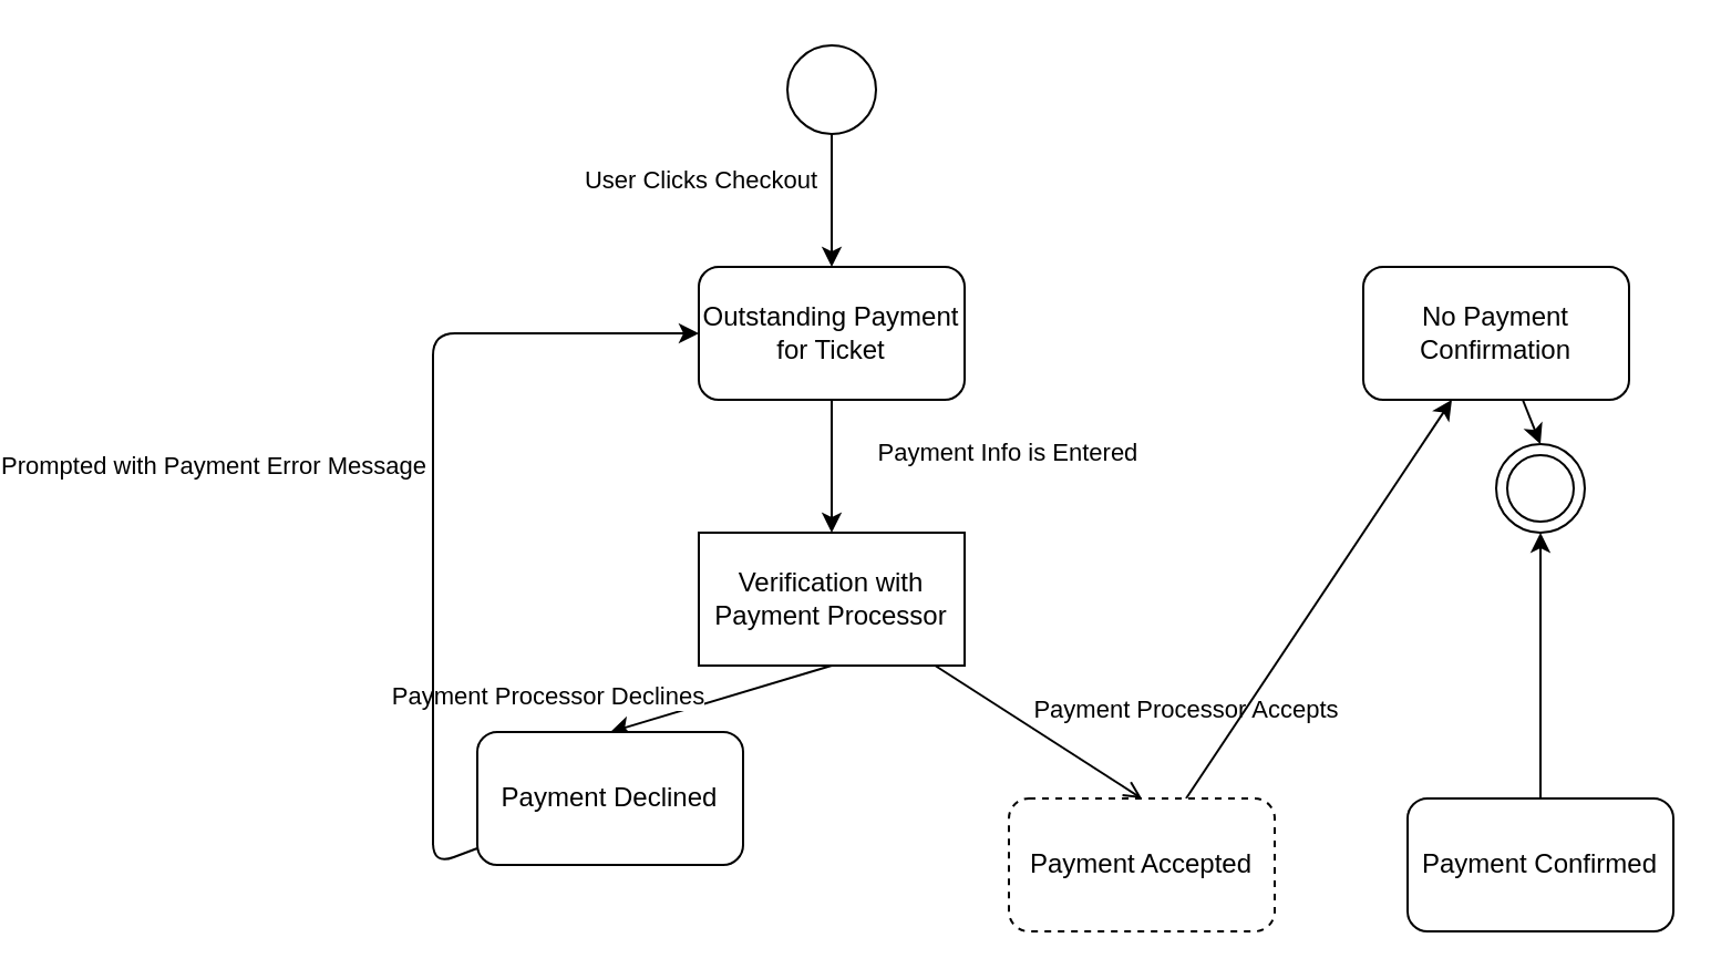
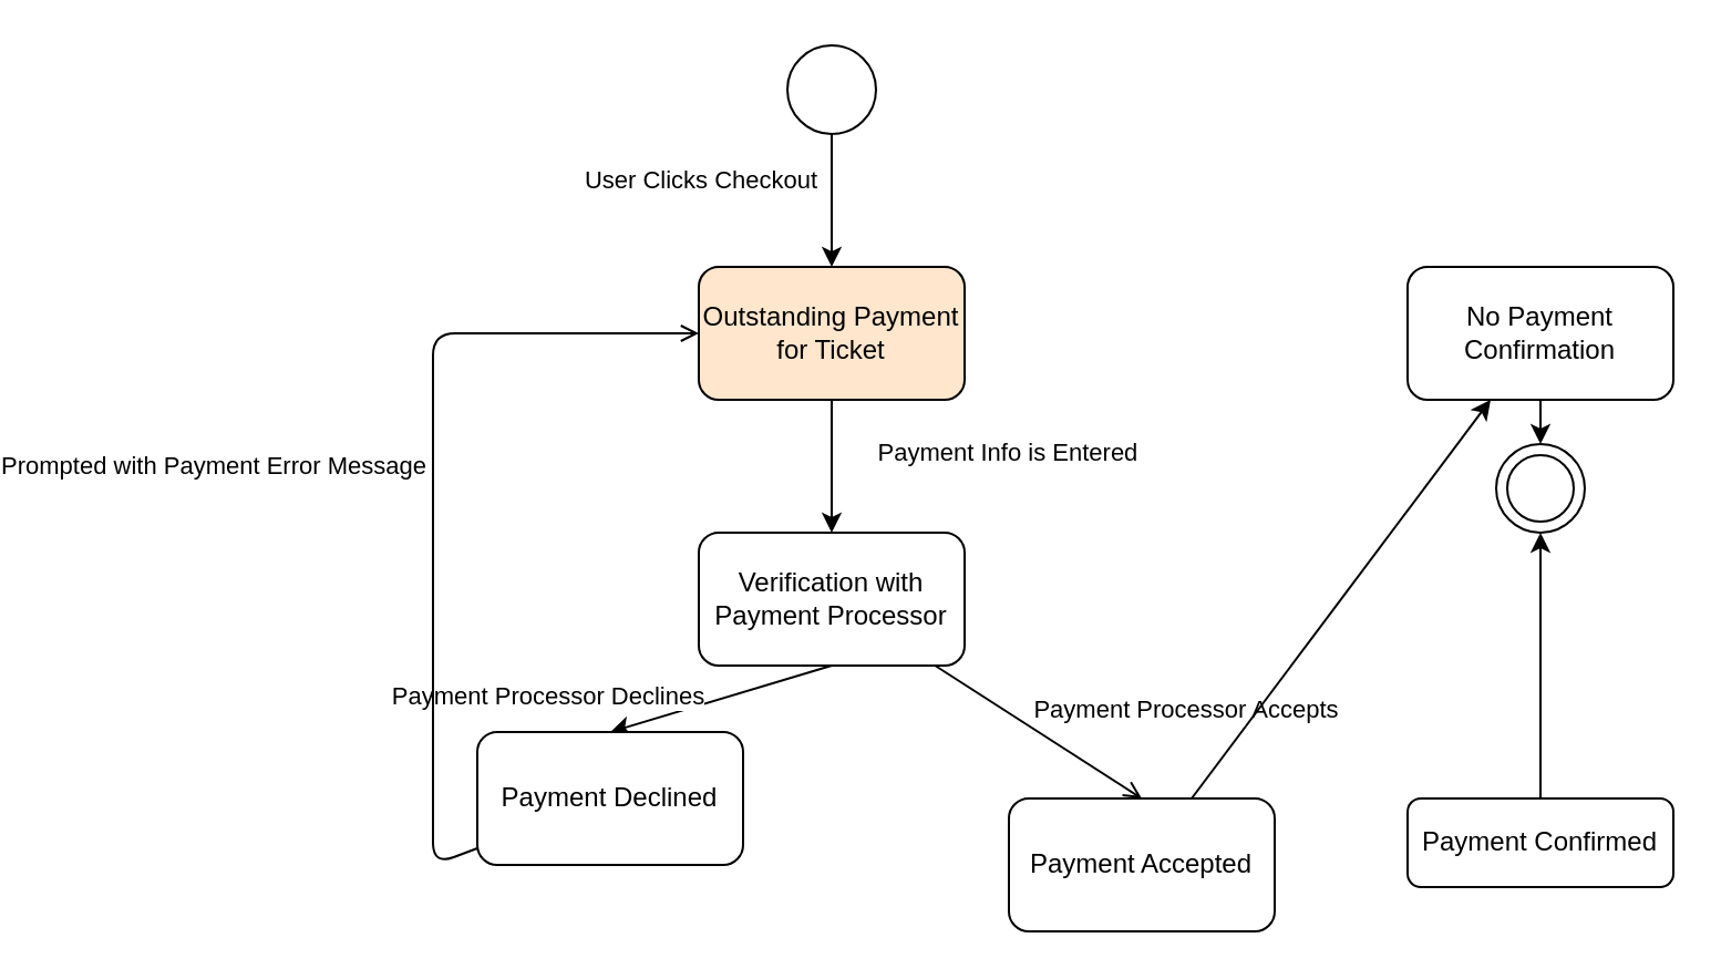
  <mxCell id="0" />
  <mxCell id="1" parent="0" />
  <mxCell id="2" style="edgeStyle=none;html=1;strokeColor=#000000;" edge="1" parent="1" source="4"><mxGeometry relative="1" as="geometry"><mxPoint x="200" y="120" as="targetPoint" /></mxGeometry></mxCell>
  <mxCell id="3" value="User Clicks Checkout" style="edgeLabel;html=1;align=center;verticalAlign=middle;resizable=0;points=[];fontColor=#000000;labelBackgroundColor=#FFFFFF;" vertex="1" connectable="0" parent="2"><mxGeometry x="-0.425" y="1" relative="1" as="geometry"><mxPoint x="-61" y="3" as="offset" /></mxGeometry></mxCell>
  <mxCell id="4" value="" style="ellipse;whiteSpace=wrap;html=1;aspect=fixed;" vertex="1" parent="1"><mxGeometry x="180" y="20" width="40" height="40" as="geometry" /></mxCell>
  <mxCell id="5" value="" style="ellipse;whiteSpace=wrap;html=1;aspect=fixed;fillColor=none;strokeColor=#000000;" vertex="1" parent="1"><mxGeometry x="500" y="200" width="40" height="40" as="geometry" /></mxCell>
  <mxCell id="6" value="" style="ellipse;whiteSpace=wrap;html=1;aspect=fixed;strokeColor=#000000;fillColor=default;" vertex="1" parent="1"><mxGeometry x="505" y="205" width="30" height="30" as="geometry" /></mxCell>
  <mxCell id="7" style="edgeStyle=none;html=1;entryX=0.5;entryY=0;entryDx=0;entryDy=0;fontColor=#000000;strokeColor=#000000;" edge="1" parent="1" source="9" target="14"><mxGeometry relative="1" as="geometry" /></mxCell>
  <mxCell id="8" value="&lt;span style=&quot;background-color: rgb(255 , 255 , 255)&quot;&gt;Payment Info is Entered&amp;nbsp;&lt;/span&gt;" style="edgeLabel;html=1;align=center;verticalAlign=middle;resizable=0;points=[];fontColor=#000000;" vertex="1" connectable="0" parent="7"><mxGeometry x="-0.189" y="6" relative="1" as="geometry"><mxPoint x="74" y="-1" as="offset" /></mxGeometry></mxCell>
- <mxCell id="9" value="&lt;font color=&quot;#000000&quot;&gt;Outstanding Payment for Ticket&lt;br&gt;&lt;/font&gt;" style="rounded=1;whiteSpace=wrap;html=1;strokeColor=#000000;fillColor=#FFFFFF;" vertex="1" parent="1"><mxGeometry x="140" y="120" width="120" height="60" as="geometry" /></mxCell>
+ <mxCell id="9" value="&lt;font color=&quot;#000000&quot;&gt;Outstanding Payment for Ticket&lt;br&gt;&lt;/font&gt;" style="rounded=1;whiteSpace=wrap;html=1;strokeColor=#000000;fillColor=#ffe6cc;" vertex="1" parent="1"><mxGeometry x="140" y="120" width="120" height="60" as="geometry" /></mxCell>
  <mxCell id="10" style="edgeStyle=none;html=1;entryX=0.5;entryY=0;entryDx=0;entryDy=0;fontColor=#000000;strokeColor=#000000;endArrow=open;" edge="1" parent="1" source="14" target="18"><mxGeometry relative="1" as="geometry" /></mxCell>
  <mxCell id="11" value="Payment Processor Accepts" style="edgeLabel;html=1;align=center;verticalAlign=middle;resizable=0;points=[];fontColor=#000000;labelBackgroundColor=#FFFFFF;" vertex="1" connectable="0" parent="10"><mxGeometry x="-0.249" relative="1" as="geometry"><mxPoint x="78" y="-3" as="offset" /></mxGeometry></mxCell>
  <mxCell id="12" style="edgeStyle=none;html=1;exitX=0.5;exitY=1;exitDx=0;exitDy=0;entryX=0.5;entryY=0;entryDx=0;entryDy=0;fontColor=#000000;strokeColor=#000000;" edge="1" parent="1" source="14" target="21"><mxGeometry relative="1" as="geometry" /></mxCell>
  <mxCell id="13" value="&lt;span style=&quot;background-color: rgb(255 , 255 , 255)&quot;&gt;Payment Processor Declines&lt;/span&gt;" style="edgeLabel;html=1;align=center;verticalAlign=middle;resizable=0;points=[];fontColor=#000000;" vertex="1" connectable="0" parent="12"><mxGeometry x="-0.262" y="2" relative="1" as="geometry"><mxPoint x="-92" as="offset" /></mxGeometry></mxCell>
- <mxCell id="14" value="Verification with Payment Processor" style="whiteSpace=wrap;html=1;fontColor=#000000;strokeColor=#000000;fillColor=#FFFFFF;rounded=0;" vertex="1" parent="1"><mxGeometry x="140" y="240" width="120" height="60" as="geometry" /></mxCell>
+ <mxCell id="14" value="Verification with Payment Processor" style="rounded=1;whiteSpace=wrap;html=1;fontColor=#000000;strokeColor=#000000;fillColor=#FFFFFF;" vertex="1" parent="1"><mxGeometry x="140" y="240" width="120" height="60" as="geometry" /></mxCell>
  <mxCell id="15" style="edgeStyle=none;html=1;entryX=0.5;entryY=0;entryDx=0;entryDy=0;fontColor=#000000;strokeColor=#000000;" edge="1" parent="1" source="16" target="5"><mxGeometry relative="1" as="geometry" /></mxCell>
- <mxCell id="16" value="No Payment Confirmation" style="rounded=1;whiteSpace=wrap;html=1;fontColor=#000000;strokeColor=#000000;fillColor=#FFFFFF;" vertex="1" parent="1"><mxGeometry x="440" y="120" width="120" height="60" as="geometry" /></mxCell>
+ <mxCell id="16" value="No Payment Confirmation" style="rounded=1;whiteSpace=wrap;html=1;fontColor=#000000;strokeColor=#000000;fillColor=#FFFFFF;" vertex="1" parent="1"><mxGeometry x="460" y="120" width="120" height="60" as="geometry" /></mxCell>
  <mxCell id="17" value="" style="edgeStyle=none;html=1;fontColor=#000000;strokeColor=#000000;" edge="1" parent="1" source="18" target="16"><mxGeometry relative="1" as="geometry" /></mxCell>
- <mxCell id="18" value="Payment Accepted" style="rounded=1;whiteSpace=wrap;html=1;fontColor=#000000;strokeColor=#000000;fillColor=#FFFFFF;dashed=1;" vertex="1" parent="1"><mxGeometry x="280" y="360" width="120" height="60" as="geometry" /></mxCell>
- <mxCell id="19" style="edgeStyle=none;html=1;entryX=0;entryY=0.5;entryDx=0;entryDy=0;fontColor=#000000;strokeColor=#000000;" edge="1" parent="1" source="21" target="9"><mxGeometry relative="1" as="geometry"><Array as="points"><mxPoint x="20" y="390" /><mxPoint x="20" y="150" /></Array></mxGeometry></mxCell>
+ <mxCell id="18" value="Payment Accepted" style="rounded=1;whiteSpace=wrap;html=1;fontColor=#000000;strokeColor=#000000;fillColor=#FFFFFF;" vertex="1" parent="1"><mxGeometry x="280" y="360" width="120" height="60" as="geometry" /></mxCell>
+ <mxCell id="19" style="edgeStyle=none;html=1;entryX=0;entryY=0.5;entryDx=0;entryDy=0;fontColor=#000000;strokeColor=#000000;endArrow=open;" edge="1" parent="1" source="21" target="9"><mxGeometry relative="1" as="geometry"><Array as="points"><mxPoint x="20" y="390" /><mxPoint x="20" y="150" /></Array></mxGeometry></mxCell>
  <mxCell id="20" value="Prompted with Payment Error Message" style="edgeLabel;html=1;align=center;verticalAlign=middle;resizable=0;points=[];fontColor=#000000;labelBackgroundColor=#FFFFFF;" vertex="1" connectable="0" parent="19"><mxGeometry x="0.06" y="-2" relative="1" as="geometry"><mxPoint x="-102" as="offset" /></mxGeometry></mxCell>
  <mxCell id="21" value="Payment Declined" style="rounded=1;whiteSpace=wrap;html=1;fontColor=#000000;strokeColor=#000000;fillColor=#FFFFFF;" vertex="1" parent="1"><mxGeometry x="40" y="330" width="120" height="60" as="geometry" /></mxCell>
  <mxCell id="22" value="" style="edgeStyle=none;html=1;fontColor=#000000;strokeColor=#000000;entryX=0.5;entryY=1;entryDx=0;entryDy=0;" edge="1" parent="1" source="23" target="5"><mxGeometry relative="1" as="geometry"><mxPoint x="520" y="330" as="targetPoint" /></mxGeometry></mxCell>
- <mxCell id="23" value="Payment Confirmed" style="whiteSpace=wrap;html=1;fillColor=#FFFFFF;strokeColor=#000000;fontColor=#000000;rounded=1;" vertex="1" parent="1"><mxGeometry x="460" y="360" width="120" height="60" as="geometry" /></mxCell>
+ <mxCell id="23" value="Payment Confirmed" style="whiteSpace=wrap;html=1;fillColor=#FFFFFF;strokeColor=#000000;fontColor=#000000;rounded=1;" vertex="1" parent="1"><mxGeometry x="460" y="360" width="120" height="40" as="geometry" /></mxCell>
